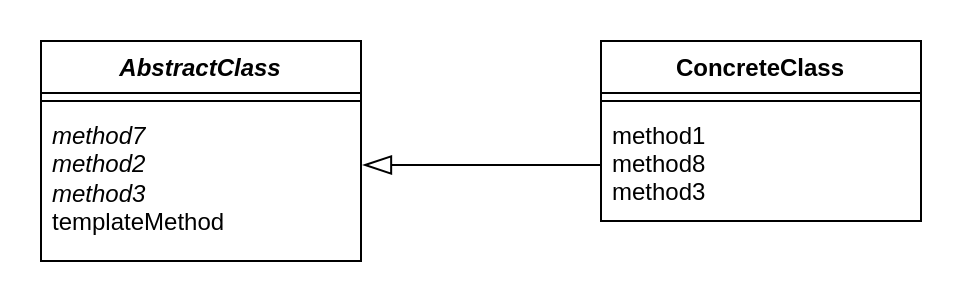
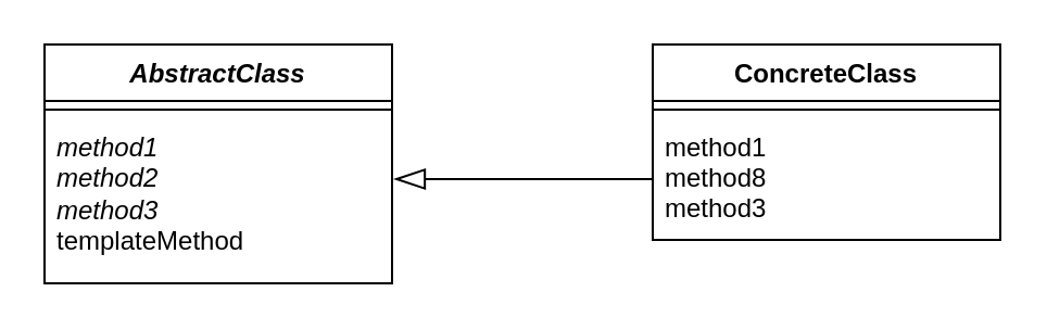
  <mxCell id="0" />
  <mxCell id="1" parent="0" />
  <mxCell id="2" value="AbstractClass" style="swimlane;fontStyle=3;align=center;verticalAlign=top;childLayout=stackLayout;horizontal=1;startSize=26;horizontalStack=0;resizeParent=1;resizeParentMax=0;resizeLast=0;collapsible=1;marginBottom=0;fillColor=none;" parent="1" vertex="1"><mxGeometry x="20" y="20" width="160" height="110" as="geometry" /></mxCell>
  <mxCell id="3" value="" style="line;strokeWidth=1;fillColor=none;align=left;verticalAlign=middle;spacingTop=-1;spacingLeft=3;spacingRight=3;rotatable=0;labelPosition=right;points=[];portConstraint=eastwest;" parent="2" vertex="1"><mxGeometry y="26" width="160" height="8" as="geometry" /></mxCell>
- <mxCell id="4" value="&lt;i&gt;method7&lt;br&gt;method2&lt;br&gt;method3&lt;/i&gt;&lt;br&gt;templateMethod" style="text;strokeColor=none;fillColor=none;align=left;verticalAlign=top;spacingLeft=4;spacingRight=4;overflow=hidden;rotatable=0;points=[[0,0.5],[1,0.5]];portConstraint=eastwest;html=1;" parent="2" vertex="1"><mxGeometry y="34" width="160" height="76" as="geometry" /></mxCell>
+ <mxCell id="4" value="&lt;i&gt;method1&lt;br&gt;method2&lt;br&gt;method3&lt;/i&gt;&lt;br&gt;templateMethod" style="text;strokeColor=none;fillColor=none;align=left;verticalAlign=top;spacingLeft=4;spacingRight=4;overflow=hidden;rotatable=0;points=[[0,0.5],[1,0.5]];portConstraint=eastwest;html=1;" parent="2" vertex="1"><mxGeometry y="34" width="160" height="76" as="geometry" /></mxCell>
  <mxCell id="5" value="ConcreteClass" style="swimlane;fontStyle=1;align=center;verticalAlign=top;childLayout=stackLayout;horizontal=1;startSize=26;horizontalStack=0;resizeParent=1;resizeParentMax=0;resizeLast=0;collapsible=1;marginBottom=0;fillColor=none;" parent="1" vertex="1"><mxGeometry x="300" y="20" width="160" height="90" as="geometry" /></mxCell>
  <mxCell id="6" value="" style="line;strokeWidth=1;fillColor=none;align=left;verticalAlign=middle;spacingTop=-1;spacingLeft=3;spacingRight=3;rotatable=0;labelPosition=right;points=[];portConstraint=eastwest;" parent="5" vertex="1"><mxGeometry y="26" width="160" height="8" as="geometry" /></mxCell>
  <mxCell id="7" value="method1&#10;method8&#10;method3" style="text;strokeColor=none;fillColor=none;align=left;verticalAlign=top;spacingLeft=4;spacingRight=4;overflow=hidden;rotatable=0;points=[[0,0.5],[1,0.5]];portConstraint=eastwest;" parent="5" vertex="1"><mxGeometry y="34" width="160" height="56" as="geometry" /></mxCell>
  <mxCell id="8" style="edgeStyle=orthogonalEdgeStyle;rounded=0;orthogonalLoop=1;jettySize=auto;html=1;exitX=0;exitY=0.5;exitDx=0;exitDy=0;entryX=1.006;entryY=0.368;entryDx=0;entryDy=0;entryPerimeter=0;startSize=6;endSize=12;endArrow=blockThin;endFill=0;" parent="1" source="7" target="4" edge="1"><mxGeometry relative="1" as="geometry" /></mxCell>
